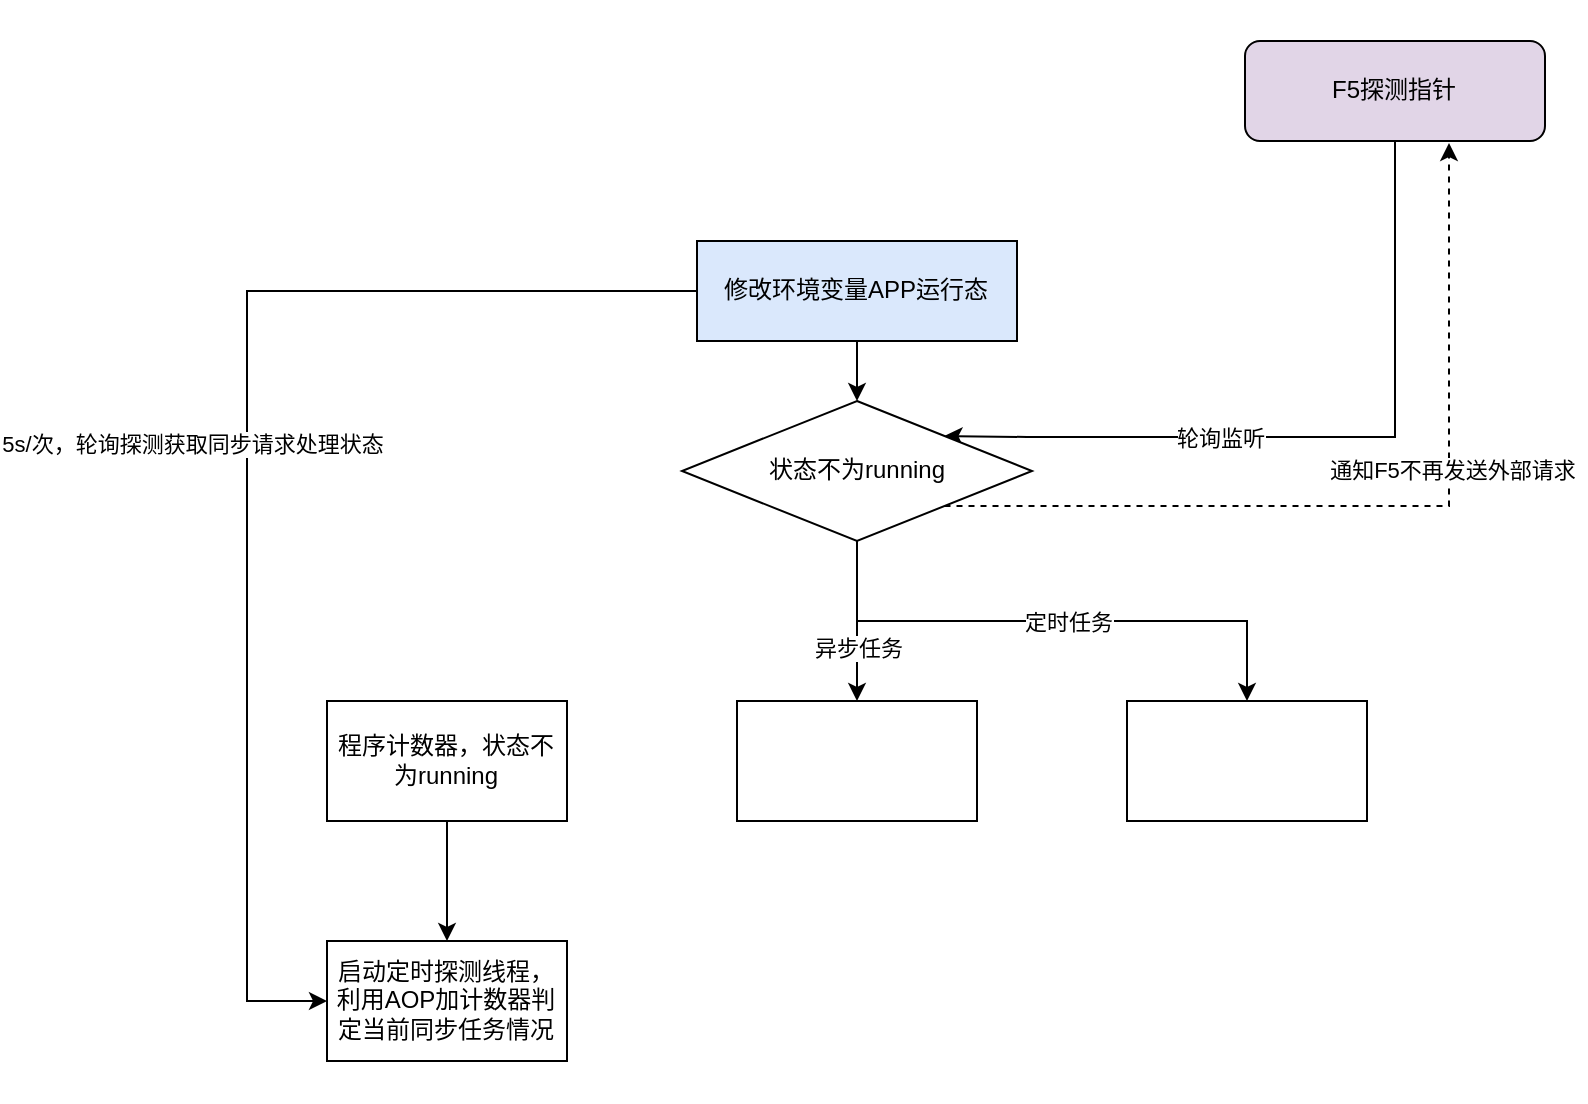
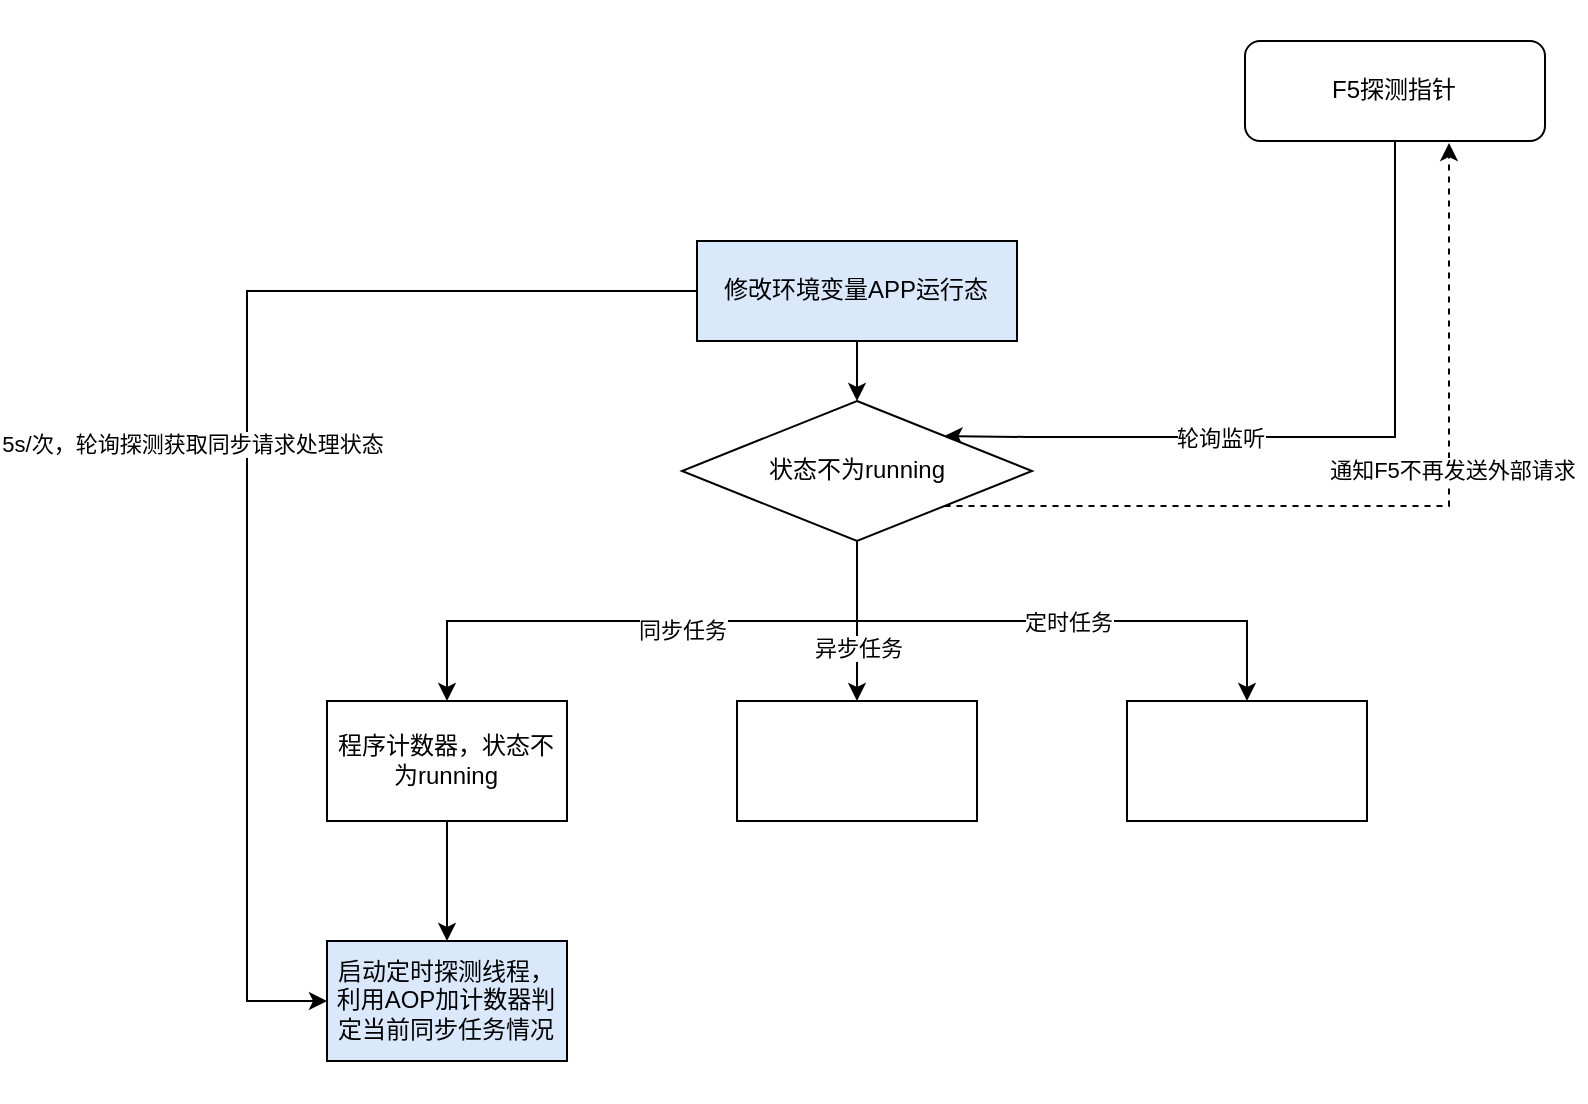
  <mxCell id="0" />
  <mxCell id="1" parent="0" />
  <mxCell id="2" style="edgeStyle=orthogonalEdgeStyle;rounded=0;orthogonalLoop=1;jettySize=auto;html=1;exitX=0.5;exitY=1;exitDx=0;exitDy=0;entryX=0.5;entryY=0;entryDx=0;entryDy=0;" edge="1" parent="1" source="5" target="17"><mxGeometry relative="1" as="geometry" /></mxCell>
  <mxCell id="3" style="edgeStyle=orthogonalEdgeStyle;rounded=0;orthogonalLoop=1;jettySize=auto;html=1;exitX=0;exitY=0.5;exitDx=0;exitDy=0;entryX=0;entryY=0.5;entryDx=0;entryDy=0;" edge="1" parent="1" source="5" target="22"><mxGeometry relative="1" as="geometry"><Array as="points"><mxPoint x="20" y="145" /><mxPoint x="20" y="500" /></Array></mxGeometry></mxCell>
  <mxCell id="4" value="5s/次，轮询探测获取同步请求处理状态" style="edgeLabel;html=1;align=center;verticalAlign=middle;resizable=0;points=[];" vertex="1" connectable="0" parent="3"><mxGeometry x="-0.244" y="-2" relative="1" as="geometry"><mxPoint x="-26" y="67" as="offset" /></mxGeometry></mxCell>
  <mxCell id="5" value="修改环境变量APP运行态" style="rounded=0;whiteSpace=wrap;html=1;fillColor=#dae8fc;" vertex="1" parent="1"><mxGeometry x="245" y="120" width="160" height="50" as="geometry" /></mxCell>
  <mxCell id="6" style="edgeStyle=orthogonalEdgeStyle;rounded=0;orthogonalLoop=1;jettySize=auto;html=1;exitX=0.5;exitY=1;exitDx=0;exitDy=0;entryX=1;entryY=0;entryDx=0;entryDy=0;" edge="1" parent="1" source="8" target="17"><mxGeometry relative="1" as="geometry"><Array as="points"><mxPoint x="594" y="218" /><mxPoint x="410" y="218" /></Array></mxGeometry></mxCell>
  <mxCell id="7" value="轮询监听" style="edgeLabel;html=1;align=center;verticalAlign=middle;resizable=0;points=[];" vertex="1" connectable="0" parent="6"><mxGeometry x="0.264" relative="1" as="geometry"><mxPoint as="offset" /></mxGeometry></mxCell>
- <mxCell id="8" value="F5探测指针" style="rounded=1;whiteSpace=wrap;html=1;fillColor=#e1d5e7;" vertex="1" parent="1"><mxGeometry x="519" y="20" width="150" height="50" as="geometry" /></mxCell>
+ <mxCell id="8" value="F5探测指针" style="rounded=1;whiteSpace=wrap;html=1;" vertex="1" parent="1"><mxGeometry x="519" y="20" width="150" height="50" as="geometry" /></mxCell>
  <mxCell id="9" style="edgeStyle=orthogonalEdgeStyle;rounded=0;orthogonalLoop=1;jettySize=auto;html=1;exitX=1;exitY=1;exitDx=0;exitDy=0;entryX=0.68;entryY=1.02;entryDx=0;entryDy=0;entryPerimeter=0;dashed=1;" edge="1" parent="1" source="17" target="8"><mxGeometry relative="1" as="geometry" /></mxCell>
  <mxCell id="10" value="通知F5不再发送外部请求" style="edgeLabel;html=1;align=center;verticalAlign=middle;resizable=0;points=[];" vertex="1" connectable="0" parent="9"><mxGeometry x="0.276" y="-1" relative="1" as="geometry"><mxPoint y="7" as="offset" /></mxGeometry></mxCell>
+ <mxCell id="11" style="edgeStyle=orthogonalEdgeStyle;rounded=0;orthogonalLoop=1;jettySize=auto;html=1;exitX=0.5;exitY=1;exitDx=0;exitDy=0;entryX=0.5;entryY=0;entryDx=0;entryDy=0;" edge="1" parent="1" source="17" target="19"><mxGeometry relative="1" as="geometry" /></mxCell>
+ <mxCell id="12" value="同步任务" style="edgeLabel;html=1;align=center;verticalAlign=middle;resizable=0;points=[];" vertex="1" connectable="0" parent="11"><mxGeometry x="-0.104" y="4" relative="1" as="geometry"><mxPoint as="offset" /></mxGeometry></mxCell>
  <mxCell id="13" style="edgeStyle=orthogonalEdgeStyle;rounded=0;orthogonalLoop=1;jettySize=auto;html=1;exitX=0.5;exitY=1;exitDx=0;exitDy=0;" edge="1" parent="1" source="17" target="20"><mxGeometry relative="1" as="geometry" /></mxCell>
  <mxCell id="14" value="异步任务" style="edgeLabel;html=1;align=center;verticalAlign=middle;resizable=0;points=[];" vertex="1" connectable="0" parent="13"><mxGeometry x="0.319" relative="1" as="geometry"><mxPoint as="offset" /></mxGeometry></mxCell>
  <mxCell id="15" style="edgeStyle=orthogonalEdgeStyle;rounded=0;orthogonalLoop=1;jettySize=auto;html=1;exitX=0.5;exitY=1;exitDx=0;exitDy=0;entryX=0.5;entryY=0;entryDx=0;entryDy=0;" edge="1" parent="1" source="17" target="21"><mxGeometry relative="1" as="geometry" /></mxCell>
  <mxCell id="16" value="定时任务" style="edgeLabel;html=1;align=center;verticalAlign=middle;resizable=0;points=[];" vertex="1" connectable="0" parent="15"><mxGeometry x="0.455" relative="1" as="geometry"><mxPoint x="-55" as="offset" /></mxGeometry></mxCell>
  <mxCell id="17" value="状态不为running" style="rhombus;whiteSpace=wrap;html=1;" vertex="1" parent="1"><mxGeometry x="237.5" y="200" width="175" height="70" as="geometry" /></mxCell>
  <mxCell id="18" style="edgeStyle=orthogonalEdgeStyle;rounded=0;orthogonalLoop=1;jettySize=auto;html=1;exitX=0.5;exitY=1;exitDx=0;exitDy=0;" edge="1" parent="1" source="19" target="22"><mxGeometry relative="1" as="geometry" /></mxCell>
  <mxCell id="19" value="程序计数器，状态不为running" style="rounded=0;whiteSpace=wrap;html=1;" vertex="1" parent="1"><mxGeometry x="60" y="350" width="120" height="60" as="geometry" /></mxCell>
  <mxCell id="20" value="" style="rounded=0;whiteSpace=wrap;html=1;" vertex="1" parent="1"><mxGeometry x="265" y="350" width="120" height="60" as="geometry" /></mxCell>
  <mxCell id="21" value="" style="rounded=0;whiteSpace=wrap;html=1;" vertex="1" parent="1"><mxGeometry x="460" y="350" width="120" height="60" as="geometry" /></mxCell>
- <mxCell id="22" value="启动定时探测线程，利用AOP加计数器判定当前同步任务情况" style="rounded=0;whiteSpace=wrap;html=1;" vertex="1" parent="1"><mxGeometry x="60" y="470" width="120" height="60" as="geometry" /></mxCell>
+ <mxCell id="22" value="启动定时探测线程，利用AOP加计数器判定当前同步任务情况" style="rounded=0;whiteSpace=wrap;html=1;fillColor=#dae8fc;" vertex="1" parent="1"><mxGeometry x="60" y="470" width="120" height="60" as="geometry" /></mxCell>
